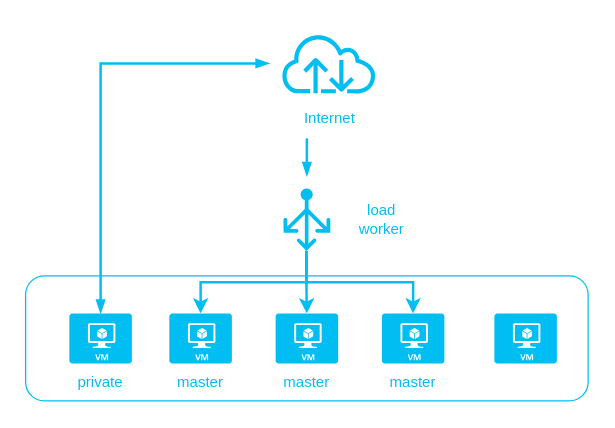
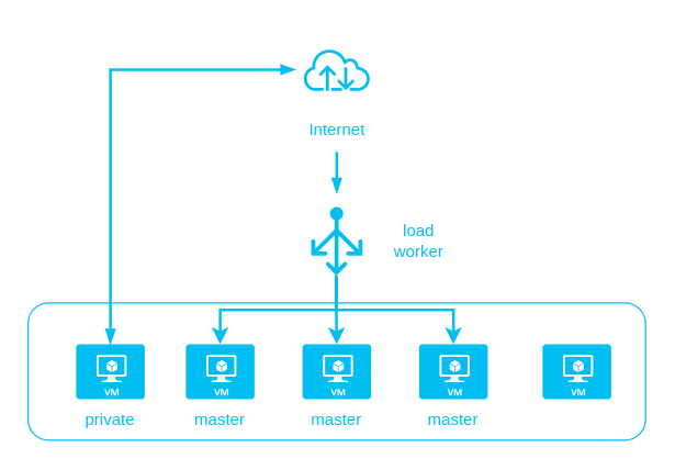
  <mxCell id="0" />
  <mxCell id="1" parent="0" />
  <mxCell id="2" value="" style="rounded=1;whiteSpace=wrap;html=1;fontColor=#00BEF2;strokeColor=#00BEF2;fillColor=none;" vertex="1" parent="1"><mxGeometry x="20" y="220" width="450" height="100" as="geometry" /></mxCell>
  <mxCell id="3" style="edgeStyle=orthogonalEdgeStyle;rounded=0;orthogonalLoop=1;jettySize=auto;html=1;exitX=0.49;exitY=1;exitDx=0;exitDy=0;exitPerimeter=0;entryX=0.5;entryY=0;entryDx=0;entryDy=0;entryPerimeter=0;fontColor=#00BEF2;strokeColor=#00BEF2;strokeWidth=2;" edge="1" parent="1" source="6" target="10"><mxGeometry relative="1" as="geometry" /></mxCell>
  <mxCell id="4" style="edgeStyle=orthogonalEdgeStyle;rounded=0;orthogonalLoop=1;jettySize=auto;html=1;exitX=0.49;exitY=1;exitDx=0;exitDy=0;exitPerimeter=0;entryX=0.5;entryY=0;entryDx=0;entryDy=0;entryPerimeter=0;fontColor=#00BEF2;strokeColor=#00BEF2;strokeWidth=2;" edge="1" parent="1" source="6" target="9"><mxGeometry relative="1" as="geometry" /></mxCell>
  <mxCell id="5" style="edgeStyle=orthogonalEdgeStyle;rounded=0;orthogonalLoop=1;jettySize=auto;html=1;exitX=0.49;exitY=1;exitDx=0;exitDy=0;exitPerimeter=0;entryX=0.5;entryY=0;entryDx=0;entryDy=0;entryPerimeter=0;fontColor=#00BEF2;strokeColor=#00BEF2;strokeWidth=2;" edge="1" parent="1" source="6" target="11"><mxGeometry relative="1" as="geometry" /></mxCell>
  <mxCell id="6" value="" style="verticalLabelPosition=bottom;html=1;verticalAlign=top;align=center;strokeColor=none;fillColor=#00BEF2;shape=mxgraph.azure.load_balancer_generic;pointerEvents=1;" vertex="1" parent="1"><mxGeometry x="226.25" y="150" width="37.5" height="50" as="geometry" /></mxCell>
  <mxCell id="7" style="edgeStyle=orthogonalEdgeStyle;rounded=0;orthogonalLoop=1;jettySize=auto;html=1;entryX=0.5;entryY=0;entryDx=0;entryDy=0;entryPerimeter=0;fontColor=#00BEF2;strokeColor=#00BEF2;strokeWidth=2;startArrow=blockThin;startFill=1;endArrow=blockThin;endFill=1;" edge="1" parent="1" source="8" target="13"><mxGeometry relative="1" as="geometry" /></mxCell>
- <mxCell id="8" value="Internet" style="sketch=0;outlineConnect=0;fontColor=#00BEF2;gradientColor=none;strokeColor=#00BEF2;fillColor=none;dashed=0;verticalLabelPosition=bottom;verticalAlign=top;align=center;html=1;fontSize=12;fontStyle=0;aspect=fixed;shape=mxgraph.aws4.resourceIcon;resIcon=mxgraph.aws4.internet;" vertex="1" parent="1"><mxGeometry x="215" y="20" width="95" height="60" as="geometry" /></mxCell>
+ <mxCell id="8" value="Internet" style="sketch=0;outlineConnect=0;fontColor=#00BEF2;gradientColor=none;strokeColor=#00BEF2;fillColor=none;dashed=0;verticalLabelPosition=bottom;verticalAlign=top;align=center;html=1;fontSize=12;fontStyle=0;aspect=fixed;shape=mxgraph.aws4.resourceIcon;resIcon=mxgraph.aws4.internet;" vertex="1" parent="1"><mxGeometry x="215" y="20" width="60" height="60" as="geometry" /></mxCell>
  <mxCell id="9" value="" style="verticalLabelPosition=bottom;html=1;verticalAlign=top;align=center;strokeColor=none;fillColor=#00BEF2;shape=mxgraph.azure.virtual_machine;" vertex="1" parent="1"><mxGeometry x="220" y="250" width="50" height="40" as="geometry" /></mxCell>
  <mxCell id="10" value="" style="verticalLabelPosition=bottom;html=1;verticalAlign=top;align=center;strokeColor=none;fillColor=#00BEF2;shape=mxgraph.azure.virtual_machine;" vertex="1" parent="1"><mxGeometry x="135" y="250" width="50" height="40" as="geometry" /></mxCell>
  <mxCell id="11" value="" style="verticalLabelPosition=bottom;html=1;verticalAlign=top;align=center;strokeColor=none;fillColor=#00BEF2;shape=mxgraph.azure.virtual_machine;fontStyle=1" vertex="1" parent="1"><mxGeometry x="305" y="250" width="50" height="40" as="geometry" /></mxCell>
  <mxCell id="12" value="" style="verticalLabelPosition=bottom;html=1;verticalAlign=top;align=center;strokeColor=none;fillColor=#00BEF2;shape=mxgraph.azure.virtual_machine;" vertex="1" parent="1"><mxGeometry x="395" y="250" width="50" height="40" as="geometry" /></mxCell>
  <mxCell id="13" value="" style="verticalLabelPosition=bottom;html=1;verticalAlign=top;align=center;strokeColor=none;fillColor=#00BEF2;shape=mxgraph.azure.virtual_machine;" vertex="1" parent="1"><mxGeometry x="55" y="250" width="50" height="40" as="geometry" /></mxCell>
  <mxCell id="14" value="private" style="text;html=1;strokeColor=none;fillColor=none;align=center;verticalAlign=middle;whiteSpace=wrap;rounded=0;fontColor=#00BEF2;" vertex="1" parent="1"><mxGeometry x="50" y="290" width="60" height="30" as="geometry" /></mxCell>
  <mxCell id="15" value="master" style="text;html=1;strokeColor=none;fillColor=none;align=center;verticalAlign=middle;whiteSpace=wrap;rounded=0;fontColor=#00BEF2;" vertex="1" parent="1"><mxGeometry x="130" y="290" width="60" height="30" as="geometry" /></mxCell>
  <mxCell id="16" value="master" style="text;html=1;strokeColor=none;fillColor=none;align=center;verticalAlign=middle;whiteSpace=wrap;rounded=0;fontColor=#00BEF2;" vertex="1" parent="1"><mxGeometry x="215" y="290" width="60" height="30" as="geometry" /></mxCell>
  <mxCell id="17" value="master" style="text;html=1;strokeColor=none;fillColor=none;align=center;verticalAlign=middle;whiteSpace=wrap;rounded=0;fontColor=#00BEF2;" vertex="1" parent="1"><mxGeometry x="300" y="290" width="60" height="30" as="geometry" /></mxCell>
  <mxCell id="18" value="load worker" style="text;html=1;strokeColor=none;fillColor=none;align=center;verticalAlign=middle;whiteSpace=wrap;rounded=0;fontColor=#00BEF2;" vertex="1" parent="1"><mxGeometry x="275" y="160" width="60" height="30" as="geometry" /></mxCell>
  <mxCell id="19" value="" style="endArrow=none;startArrow=blockThin;html=1;rounded=0;fontColor=#00BEF2;strokeColor=#00BEF2;strokeWidth=2;startFill=1;endFill=0;" edge="1" parent="1"><mxGeometry width="50" height="50" relative="1" as="geometry"><mxPoint x="245" y="140" as="sourcePoint" /><mxPoint x="245" y="110" as="targetPoint" /></mxGeometry></mxCell>
